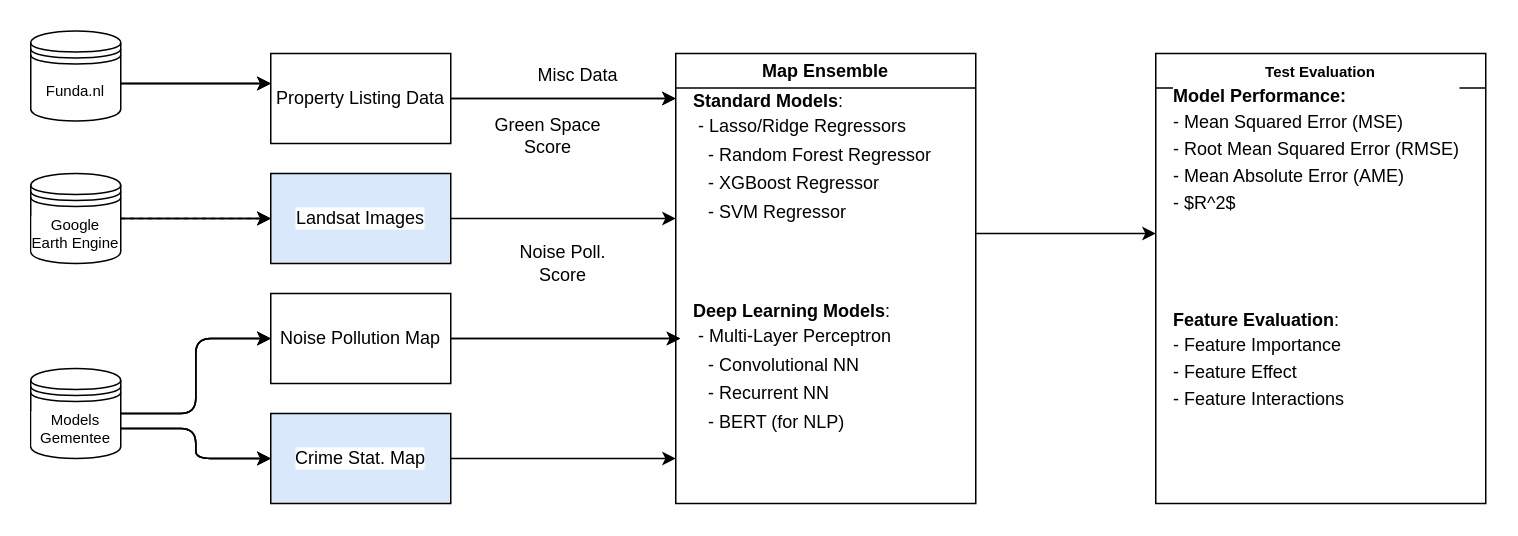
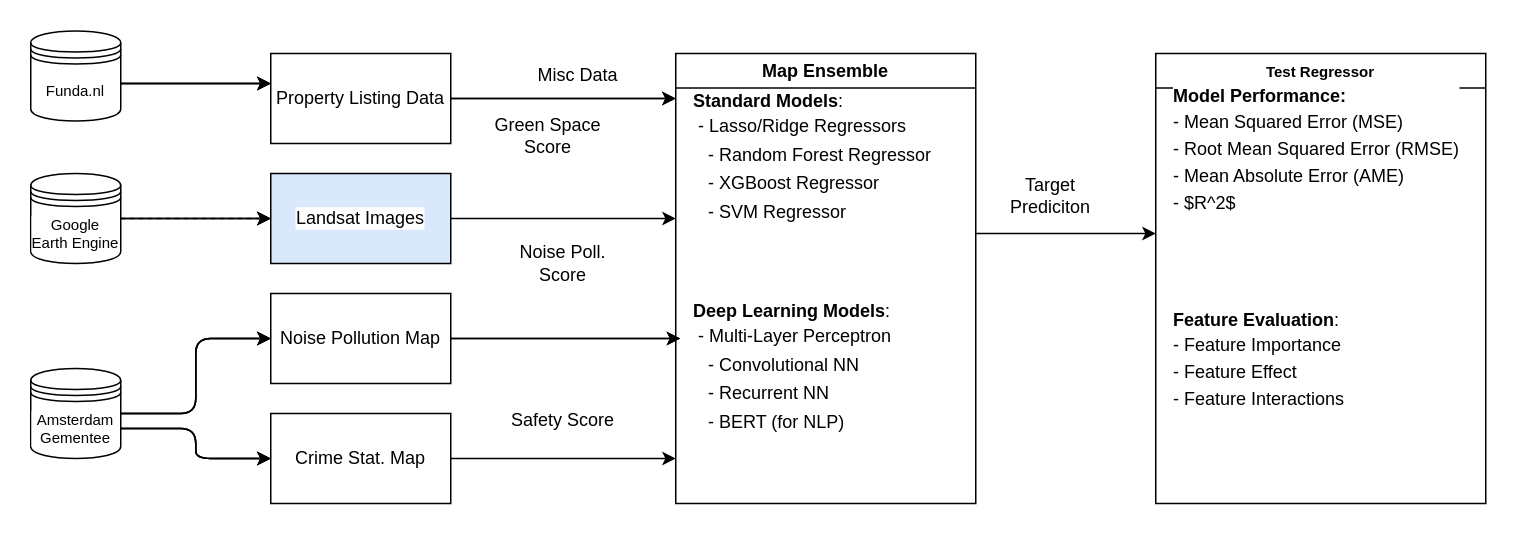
  <mxCell id="0" />
  <mxCell id="1" parent="0" />
  <mxCell id="2" value="Property Listing Data" style="rounded=0;whiteSpace=wrap;html=1;fontColor=#000000;labelBackgroundColor=#FFFFFF;" vertex="1" parent="1"><mxGeometry x="180" y="35" width="120" height="60" as="geometry" /></mxCell>
  <mxCell id="3" value="Landsat Images" style="rounded=0;whiteSpace=wrap;html=1;fontColor=#000000;labelBackgroundColor=#FFFFFF;fillColor=#dae8fc;" vertex="1" parent="1"><mxGeometry x="180" y="115" width="120" height="60" as="geometry" /></mxCell>
  <mxCell id="4" value="Noise Pollution Map" style="rounded=0;whiteSpace=wrap;html=1;fontColor=#000000;labelBackgroundColor=#FFFFFF;" vertex="1" parent="1"><mxGeometry x="180" y="195" width="120" height="60" as="geometry" /></mxCell>
- <mxCell id="5" value="Crime Stat. Map" style="rounded=0;whiteSpace=wrap;html=1;fontColor=#000000;labelBackgroundColor=#FFFFFF;fillColor=#dae8fc;" vertex="1" parent="1"><mxGeometry x="180" y="275" width="120" height="60" as="geometry" /></mxCell>
+ <mxCell id="5" value="Crime Stat. Map" style="rounded=0;whiteSpace=wrap;html=1;fontColor=#000000;labelBackgroundColor=#FFFFFF;" vertex="1" parent="1"><mxGeometry x="180" y="275" width="120" height="60" as="geometry" /></mxCell>
  <mxCell id="6" value="" style="endArrow=classic;html=1;fontColor=#000000;labelBackgroundColor=#FFFFFF;strokeColor=#000000;" edge="1" parent="1"><mxGeometry width="50" height="50" relative="1" as="geometry"><mxPoint x="300" y="145" as="sourcePoint" /><mxPoint x="450" y="145" as="targetPoint" /></mxGeometry></mxCell>
  <mxCell id="7" value="" style="endArrow=classic;html=1;fontColor=#000000;labelBackgroundColor=#FFFFFF;" edge="1" parent="1"><mxGeometry width="50" height="50" relative="1" as="geometry"><mxPoint x="300" y="225" as="sourcePoint" /><mxPoint x="453" y="225" as="targetPoint" /></mxGeometry></mxCell>
  <mxCell id="8" value="Green Space Score" style="text;html=1;strokeColor=none;fillColor=none;align=center;verticalAlign=middle;whiteSpace=wrap;rounded=0;fontColor=#000000;labelBackgroundColor=#FFFFFF;" vertex="1" parent="1"><mxGeometry x="320" y="75" width="90" height="30" as="geometry" /></mxCell>
  <mxCell id="9" value="Noise Poll. Score" style="text;html=1;strokeColor=none;fillColor=none;align=center;verticalAlign=middle;whiteSpace=wrap;rounded=0;fontColor=#000000;labelBackgroundColor=#FFFFFF;" vertex="1" parent="1"><mxGeometry x="330" y="160" width="90" height="30" as="geometry" /></mxCell>
  <mxCell id="10" value="" style="endArrow=classic;html=1;fontColor=#000000;labelBackgroundColor=#FFFFFF;strokeColor=#000000;" edge="1" parent="1"><mxGeometry width="50" height="50" relative="1" as="geometry"><mxPoint x="300" y="305" as="sourcePoint" /><mxPoint x="450" y="305" as="targetPoint" /></mxGeometry></mxCell>
  <mxCell id="11" value="" style="endArrow=classic;html=1;exitX=1;exitY=0.5;exitDx=0;exitDy=0;fontColor=#000000;labelBackgroundColor=#FFFFFF;" edge="1" parent="1" source="2"><mxGeometry width="50" height="50" relative="1" as="geometry"><mxPoint x="320" y="105" as="sourcePoint" /><mxPoint x="450" y="65" as="targetPoint" /></mxGeometry></mxCell>
+ <mxCell id="12" value="Safety Score" style="text;html=1;strokeColor=none;fillColor=none;align=center;verticalAlign=middle;whiteSpace=wrap;rounded=0;fontColor=#000000;labelBackgroundColor=#FFFFFF;" vertex="1" parent="1"><mxGeometry x="330" y="265" width="90" height="30" as="geometry" /></mxCell>
  <mxCell id="13" value="Misc Data" style="text;html=1;strokeColor=none;fillColor=none;align=center;verticalAlign=middle;whiteSpace=wrap;rounded=0;fontColor=#000000;labelBackgroundColor=#FFFFFF;" vertex="1" parent="1"><mxGeometry x="340" y="35" width="90" height="30" as="geometry" /></mxCell>
  <mxCell id="14" value="Map Ensemble" style="swimlane;whiteSpace=wrap;html=1;fontColor=#000000;labelBackgroundColor=#FFFFFF;" vertex="1" parent="1"><mxGeometry x="450" y="35" width="200" height="300" as="geometry" /></mxCell>
  <mxCell id="15" value="&lt;font style=&quot;font-size: 12px;&quot;&gt;&lt;b style=&quot;&quot;&gt;Standard Models&lt;/b&gt;:&lt;br&gt;&lt;/font&gt;&lt;div style=&quot;line-height: 19px;&quot;&gt;&lt;div style=&quot;&quot;&gt;&lt;font style=&quot;font-size: 12px;&quot;&gt;&amp;nbsp;- Lasso/Ridge Regressors&lt;/font&gt;&lt;/div&gt;&lt;div style=&quot;&quot;&gt;&lt;font style=&quot;font-size: 12px;&quot;&gt;&amp;nbsp; &amp;nbsp;- Random Forest Regressor&lt;/font&gt;&lt;/div&gt;&lt;div style=&quot;&quot;&gt;&lt;font style=&quot;font-size: 12px;&quot;&gt;&amp;nbsp; &amp;nbsp;- XGBoost Regressor&lt;/font&gt;&lt;/div&gt;&lt;div style=&quot;&quot;&gt;&lt;font style=&quot;font-size: 12px;&quot;&gt;&amp;nbsp; &amp;nbsp;- SVM Regressor&lt;/font&gt;&lt;/div&gt;&lt;/div&gt;" style="text;html=1;strokeColor=none;fillColor=none;align=left;verticalAlign=middle;whiteSpace=wrap;rounded=0;imageVerticalAlign=top;fontColor=#000000;labelBackgroundColor=#FFFFFF;" vertex="1" parent="14"><mxGeometry x="10" y="30" width="180" height="80" as="geometry" /></mxCell>
  <mxCell id="16" value="&lt;font style=&quot;font-size: 12px;&quot;&gt;&lt;b style=&quot;&quot;&gt;Deep Learning Models&lt;/b&gt;:&lt;br&gt;&lt;/font&gt;&lt;div style=&quot;line-height: 19px;&quot;&gt;&lt;div style=&quot;&quot;&gt;&lt;font style=&quot;font-size: 12px;&quot;&gt;&amp;nbsp;- Multi-Layer Perceptron&lt;/font&gt;&lt;/div&gt;&lt;div style=&quot;&quot;&gt;&lt;font style=&quot;font-size: 12px;&quot;&gt;&amp;nbsp; &amp;nbsp;-&amp;nbsp;Convolutional NN&lt;/font&gt;&lt;/div&gt;&lt;div style=&quot;&quot;&gt;&lt;font style=&quot;font-size: 12px;&quot;&gt;&amp;nbsp; &amp;nbsp;- Recurrent NN&lt;/font&gt;&lt;/div&gt;&lt;div style=&quot;&quot;&gt;&lt;font style=&quot;font-size: 12px;&quot;&gt;&amp;nbsp; &amp;nbsp;- BERT (for NLP)&lt;/font&gt;&lt;/div&gt;&lt;/div&gt;" style="text;html=1;strokeColor=none;fillColor=none;align=left;verticalAlign=middle;whiteSpace=wrap;rounded=0;imageVerticalAlign=top;fontColor=#000000;labelBackgroundColor=#FFFFFF;" vertex="1" parent="14"><mxGeometry x="10" y="170" width="180" height="80" as="geometry" /></mxCell>
  <mxCell id="17" value="Funda.nl" style="shape=datastore;whiteSpace=wrap;html=1;fontSize=10;fontColor=#000000;labelBackgroundColor=#FFFFFF;" vertex="1" parent="1"><mxGeometry x="20" y="20" width="60" height="60" as="geometry" /></mxCell>
  <mxCell id="18" value="Google Earth Engine" style="shape=datastore;whiteSpace=wrap;html=1;fontSize=10;fontColor=#000000;labelBackgroundColor=#FFFFFF;" vertex="1" parent="1"><mxGeometry x="20" y="115" width="60" height="60" as="geometry" /></mxCell>
- <mxCell id="19" value="Models Gementee" style="shape=datastore;whiteSpace=wrap;html=1;fontSize=10;fontColor=#000000;labelBackgroundColor=#FFFFFF;" vertex="1" parent="1"><mxGeometry x="20" y="245" width="60" height="60" as="geometry" /></mxCell>
+ <mxCell id="19" value="Amsterdam Gementee" style="shape=datastore;whiteSpace=wrap;html=1;fontSize=10;fontColor=#000000;labelBackgroundColor=#FFFFFF;" vertex="1" parent="1"><mxGeometry x="20" y="245" width="60" height="60" as="geometry" /></mxCell>
  <mxCell id="20" value="" style="endArrow=classic;html=1;fontSize=10;entryX=0;entryY=0.5;entryDx=0;entryDy=0;fontColor=#000000;labelBackgroundColor=#FFFFFF;" edge="1" parent="1" target="4"><mxGeometry width="50" height="50" relative="1" as="geometry"><mxPoint x="80" y="275" as="sourcePoint" /><mxPoint x="130" y="225" as="targetPoint" /><Array as="points"><mxPoint x="130" y="275" /><mxPoint x="130" y="225" /></Array></mxGeometry></mxCell>
  <mxCell id="21" value="" style="endArrow=classic;html=1;fontSize=10;entryX=0;entryY=0.5;entryDx=0;entryDy=0;fontColor=#000000;labelBackgroundColor=#FFFFFF;" edge="1" parent="1" target="5"><mxGeometry width="50" height="50" relative="1" as="geometry"><mxPoint x="80" y="285" as="sourcePoint" /><mxPoint x="130" y="235" as="targetPoint" /><Array as="points"><mxPoint x="130" y="285" /><mxPoint x="130" y="305" /></Array></mxGeometry></mxCell>
  <mxCell id="22" value="" style="endArrow=classic;html=1;fontSize=10;entryX=0;entryY=0.5;entryDx=0;entryDy=0;exitX=1;exitY=0.5;exitDx=0;exitDy=0;fontColor=#000000;labelBackgroundColor=#FFFFFF;dashed=1;" edge="1" parent="1" source="18" target="3"><mxGeometry width="50" height="50" relative="1" as="geometry"><mxPoint x="80" y="155" as="sourcePoint" /><mxPoint x="130" y="105" as="targetPoint" /></mxGeometry></mxCell>
  <mxCell id="23" value="" style="endArrow=classic;html=1;fontSize=10;entryX=0;entryY=0.5;entryDx=0;entryDy=0;exitX=1;exitY=0.5;exitDx=0;exitDy=0;fontColor=#000000;labelBackgroundColor=#FFFFFF;" edge="1" parent="1"><mxGeometry width="50" height="50" relative="1" as="geometry"><mxPoint x="80" y="55" as="sourcePoint" /><mxPoint x="180" y="55" as="targetPoint" /></mxGeometry></mxCell>
  <mxCell id="24" value="" style="endArrow=classic;html=1;fontSize=10;fontColor=#000000;labelBackgroundColor=#FFFFFF;strokeColor=#000000;" edge="1" parent="1"><mxGeometry width="50" height="50" relative="1" as="geometry"><mxPoint x="650" y="155" as="sourcePoint" /><mxPoint x="770" y="155" as="targetPoint" /></mxGeometry></mxCell>
- <mxCell id="25" value="Test Evaluation" style="swimlane;whiteSpace=wrap;html=1;fontSize=10;fontColor=#000000;labelBackgroundColor=#FFFFFF;" vertex="1" parent="1"><mxGeometry x="770" y="35" width="220" height="300" as="geometry" /></mxCell>
+ <mxCell id="25" value="Test Regressor" style="swimlane;whiteSpace=wrap;html=1;fontSize=10;fontColor=#000000;labelBackgroundColor=#FFFFFF;" vertex="1" parent="1"><mxGeometry x="770" y="35" width="220" height="300" as="geometry" /></mxCell>
  <mxCell id="26" value="&lt;font style=&quot;font-size: 12px;&quot;&gt;&lt;b style=&quot;&quot;&gt;Model Performance:&lt;/b&gt;&lt;br&gt;&lt;/font&gt;&lt;div style=&quot;line-height: 150%; font-size: 12px;&quot;&gt;&lt;font style=&quot;font-size: 12px;&quot;&gt;-&amp;nbsp;Mean Squared Error (MSE)&lt;/font&gt;&lt;/div&gt;&lt;div style=&quot;line-height: 150%; font-size: 12px;&quot;&gt;&lt;font style=&quot;font-size: 12px;&quot;&gt;-&amp;nbsp;Root Mean Squared Error (RMSE)&lt;/font&gt;&lt;/div&gt;&lt;div style=&quot;line-height: 150%; font-size: 12px;&quot;&gt;&lt;font style=&quot;font-size: 12px;&quot;&gt;-&amp;nbsp;Mean Absolute Error (AME)&lt;/font&gt;&lt;/div&gt;&lt;div style=&quot;line-height: 150%; font-size: 12px;&quot;&gt;&lt;font style=&quot;font-size: 12px;&quot;&gt;-&amp;nbsp;$R^2$&lt;/font&gt;&lt;/div&gt;" style="text;html=1;align=left;verticalAlign=middle;resizable=0;points=[];autosize=1;strokeColor=none;fillColor=none;fontSize=10;fontColor=#000000;labelBackgroundColor=#FFFFFF;" vertex="1" parent="25"><mxGeometry x="10" y="15" width="210" height="100" as="geometry" /></mxCell>
  <mxCell id="27" value="&lt;font style=&quot;font-size: 12px;&quot;&gt;&lt;b style=&quot;&quot;&gt;Feature Evaluation&lt;/b&gt;:&lt;br&gt;&lt;/font&gt;&lt;div style=&quot;line-height: 150%; font-size: 12px;&quot;&gt;&lt;font style=&quot;font-size: 12px;&quot;&gt;-&amp;nbsp;Feature Importance&lt;/font&gt;&lt;/div&gt;&lt;div style=&quot;line-height: 150%; font-size: 12px;&quot;&gt;&lt;font style=&quot;font-size: 12px;&quot;&gt;- Feature Effect&lt;/font&gt;&lt;/div&gt;&lt;div style=&quot;line-height: 150%; font-size: 12px;&quot;&gt;&lt;font style=&quot;font-size: 12px;&quot;&gt;- Feature Interactions&lt;/font&gt;&lt;/div&gt;" style="text;html=1;align=left;verticalAlign=middle;resizable=0;points=[];autosize=1;strokeColor=none;fillColor=none;fontSize=10;fontColor=#000000;labelBackgroundColor=#FFFFFF;" vertex="1" parent="25"><mxGeometry x="10" y="165" width="140" height="80" as="geometry" /></mxCell>
+ <mxCell id="28" value="&lt;font style=&quot;font-size: 12px;&quot;&gt;Target Prediciton&lt;/font&gt;" style="text;html=1;strokeColor=none;fillColor=none;align=center;verticalAlign=middle;whiteSpace=wrap;rounded=0;fontSize=10;fontColor=#000000;labelBackgroundColor=#FFFFFF;" vertex="1" parent="1"><mxGeometry x="670" y="115" width="60" height="30" as="geometry" /></mxCell>
  <mxCell id="29" value="" style="endArrow=classic;html=1;fontSize=10;entryX=0;entryY=0.5;entryDx=0;entryDy=0;exitX=1;exitY=0.5;exitDx=0;exitDy=0;fontColor=#000000;labelBackgroundColor=#FFFFFF;" edge="1" parent="1"><mxGeometry width="50" height="50" relative="1" as="geometry"><mxPoint x="80" y="55" as="sourcePoint" /><mxPoint x="180" y="55" as="targetPoint" /></mxGeometry></mxCell>
  <mxCell id="30" value="" style="endArrow=classic;html=1;fontSize=10;entryX=0;entryY=0.5;entryDx=0;entryDy=0;exitX=1;exitY=0.5;exitDx=0;exitDy=0;fontColor=#000000;labelBackgroundColor=#FFFFFF;" edge="1" parent="1"><mxGeometry width="50" height="50" relative="1" as="geometry"><mxPoint x="80" y="145" as="sourcePoint" /><mxPoint x="180" y="145" as="targetPoint" /></mxGeometry></mxCell>
  <mxCell id="31" value="" style="endArrow=classic;html=1;fontSize=10;entryX=0;entryY=0.5;entryDx=0;entryDy=0;fontColor=#000000;labelBackgroundColor=#FFFFFF;" edge="1" parent="1"><mxGeometry width="50" height="50" relative="1" as="geometry"><mxPoint x="80" y="275" as="sourcePoint" /><mxPoint x="180" y="225" as="targetPoint" /><Array as="points"><mxPoint x="130" y="275" /><mxPoint x="130" y="225" /></Array></mxGeometry></mxCell>
  <mxCell id="32" value="" style="endArrow=classic;html=1;fontSize=10;entryX=0;entryY=0.5;entryDx=0;entryDy=0;fontColor=#000000;labelBackgroundColor=#FFFFFF;" edge="1" parent="1"><mxGeometry width="50" height="50" relative="1" as="geometry"><mxPoint x="80" y="285" as="sourcePoint" /><mxPoint x="180" y="305" as="targetPoint" /><Array as="points"><mxPoint x="130" y="285" /><mxPoint x="130" y="305" /></Array></mxGeometry></mxCell>
  <mxCell id="33" value="Misc Data" style="text;html=1;strokeColor=none;fillColor=none;align=center;verticalAlign=middle;whiteSpace=wrap;rounded=0;fontColor=#000000;labelBackgroundColor=#FFFFFF;" vertex="1" parent="1"><mxGeometry x="340" y="35" width="90" height="30" as="geometry" /></mxCell>
  <mxCell id="34" value="" style="endArrow=classic;html=1;fontSize=10;entryX=0;entryY=0.5;entryDx=0;entryDy=0;exitX=1;exitY=0.5;exitDx=0;exitDy=0;fontColor=#000000;labelBackgroundColor=#FFFFFF;strokeColor=#000000;" edge="1" parent="1"><mxGeometry width="50" height="50" relative="1" as="geometry"><mxPoint x="80" y="55" as="sourcePoint" /><mxPoint x="180" y="55" as="targetPoint" /></mxGeometry></mxCell>
  <mxCell id="35" value="" style="endArrow=classic;html=1;fontSize=10;entryX=0;entryY=0.5;entryDx=0;entryDy=0;exitX=1;exitY=0.5;exitDx=0;exitDy=0;fontColor=#000000;labelBackgroundColor=#FFFFFF;strokeColor=#000000;" edge="1" parent="1"><mxGeometry width="50" height="50" relative="1" as="geometry"><mxPoint x="80" y="145" as="sourcePoint" /><mxPoint x="180" y="145" as="targetPoint" /></mxGeometry></mxCell>
  <mxCell id="36" value="" style="endArrow=classic;html=1;fontSize=10;entryX=0;entryY=0.5;entryDx=0;entryDy=0;fontColor=#000000;labelBackgroundColor=#FFFFFF;strokeColor=#000000;" edge="1" parent="1"><mxGeometry width="50" height="50" relative="1" as="geometry"><mxPoint x="80" y="275" as="sourcePoint" /><mxPoint x="180" y="225" as="targetPoint" /><Array as="points"><mxPoint x="130" y="275" /><mxPoint x="130" y="225" /></Array></mxGeometry></mxCell>
  <mxCell id="37" value="" style="endArrow=classic;html=1;fontSize=10;entryX=0;entryY=0.5;entryDx=0;entryDy=0;fontColor=#000000;labelBackgroundColor=#FFFFFF;strokeColor=#000000;" edge="1" parent="1"><mxGeometry width="50" height="50" relative="1" as="geometry"><mxPoint x="80" y="285" as="sourcePoint" /><mxPoint x="180" y="305" as="targetPoint" /><Array as="points"><mxPoint x="130" y="285" /><mxPoint x="130" y="305" /></Array></mxGeometry></mxCell>
  <mxCell id="38" value="" style="endArrow=classic;html=1;exitX=1;exitY=0.5;exitDx=0;exitDy=0;fontColor=#000000;labelBackgroundColor=#FFFFFF;strokeColor=#000000;" edge="1" parent="1"><mxGeometry width="50" height="50" relative="1" as="geometry"><mxPoint x="300" y="65" as="sourcePoint" /><mxPoint x="450" y="65" as="targetPoint" /></mxGeometry></mxCell>
  <mxCell id="39" value="" style="endArrow=classic;html=1;fontColor=#000000;labelBackgroundColor=#FFFFFF;strokeColor=#000000;" edge="1" parent="1"><mxGeometry width="50" height="50" relative="1" as="geometry"><mxPoint x="300" y="225" as="sourcePoint" /><mxPoint x="453" y="225" as="targetPoint" /></mxGeometry></mxCell>
